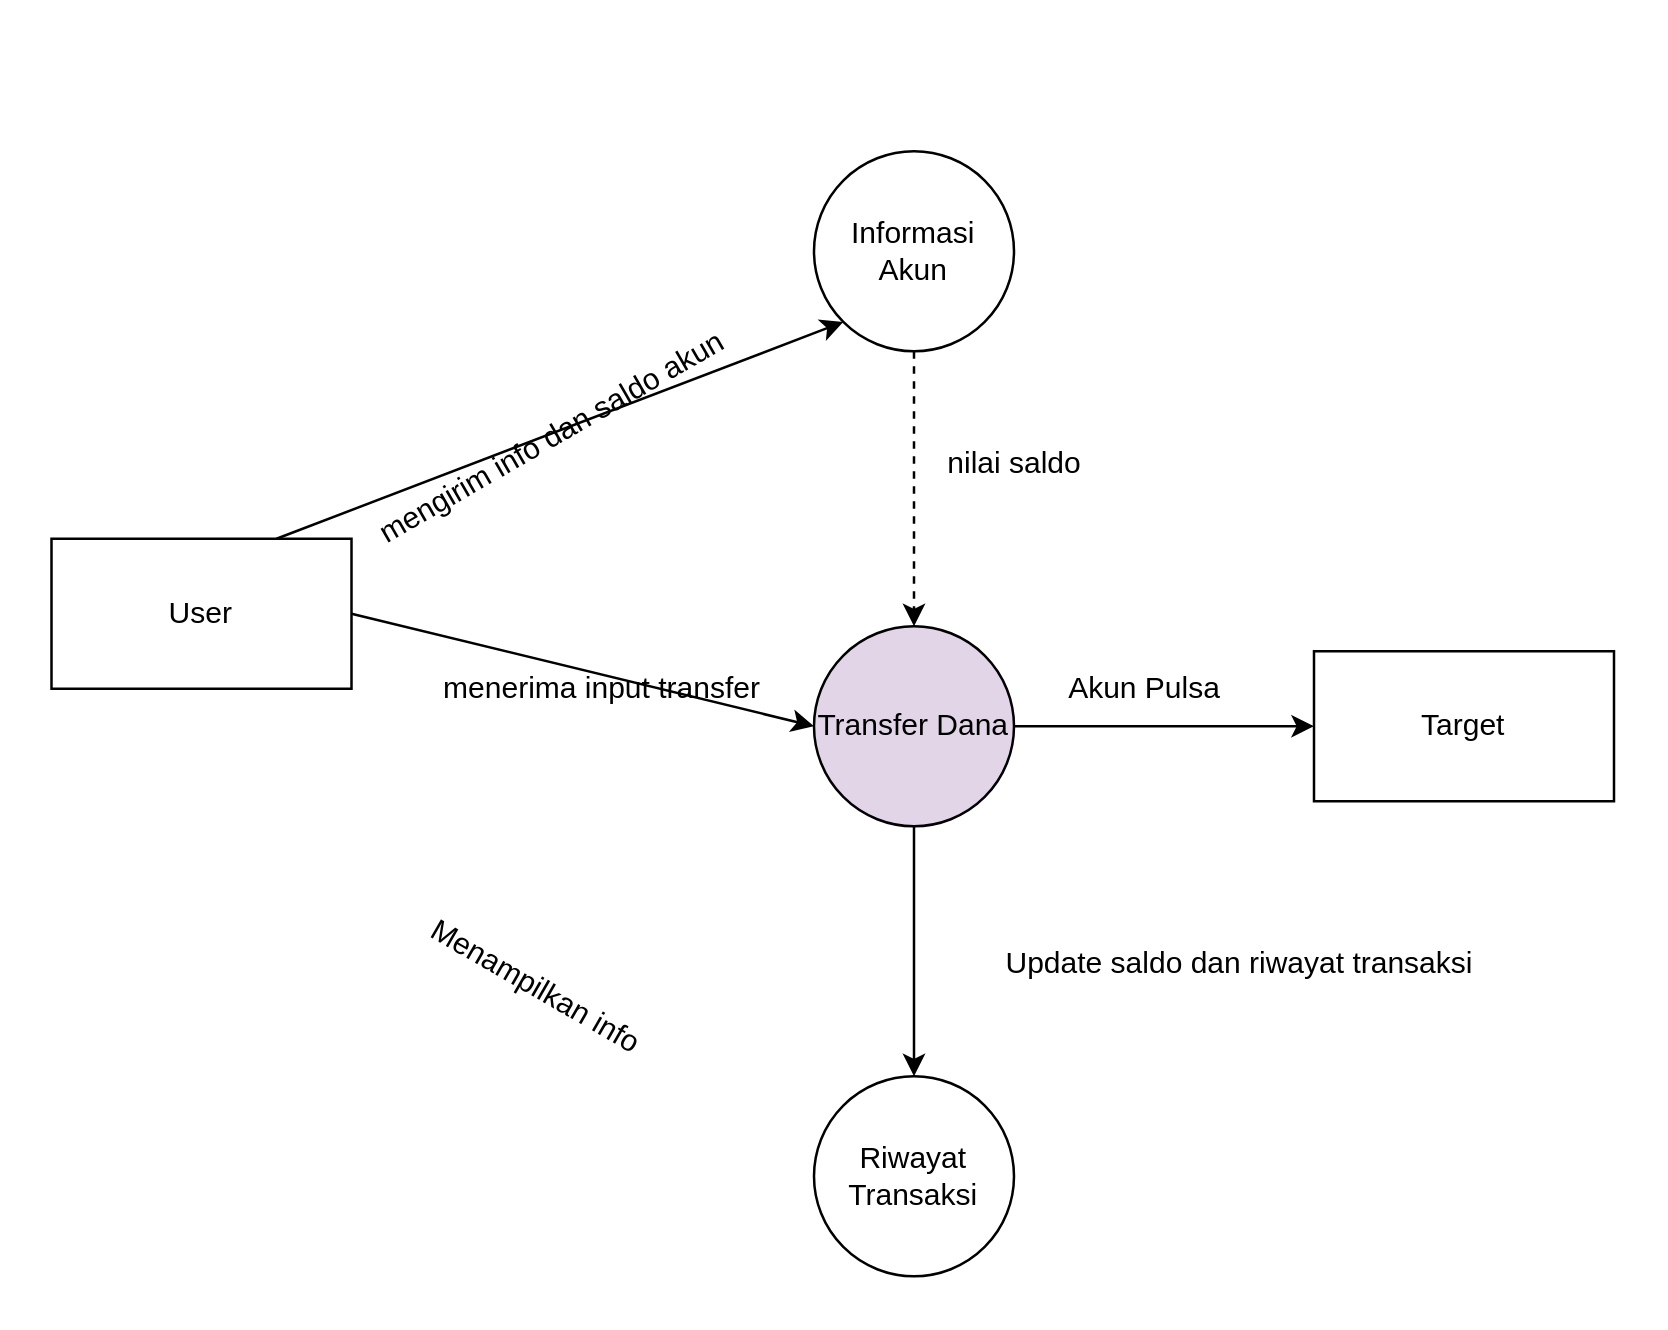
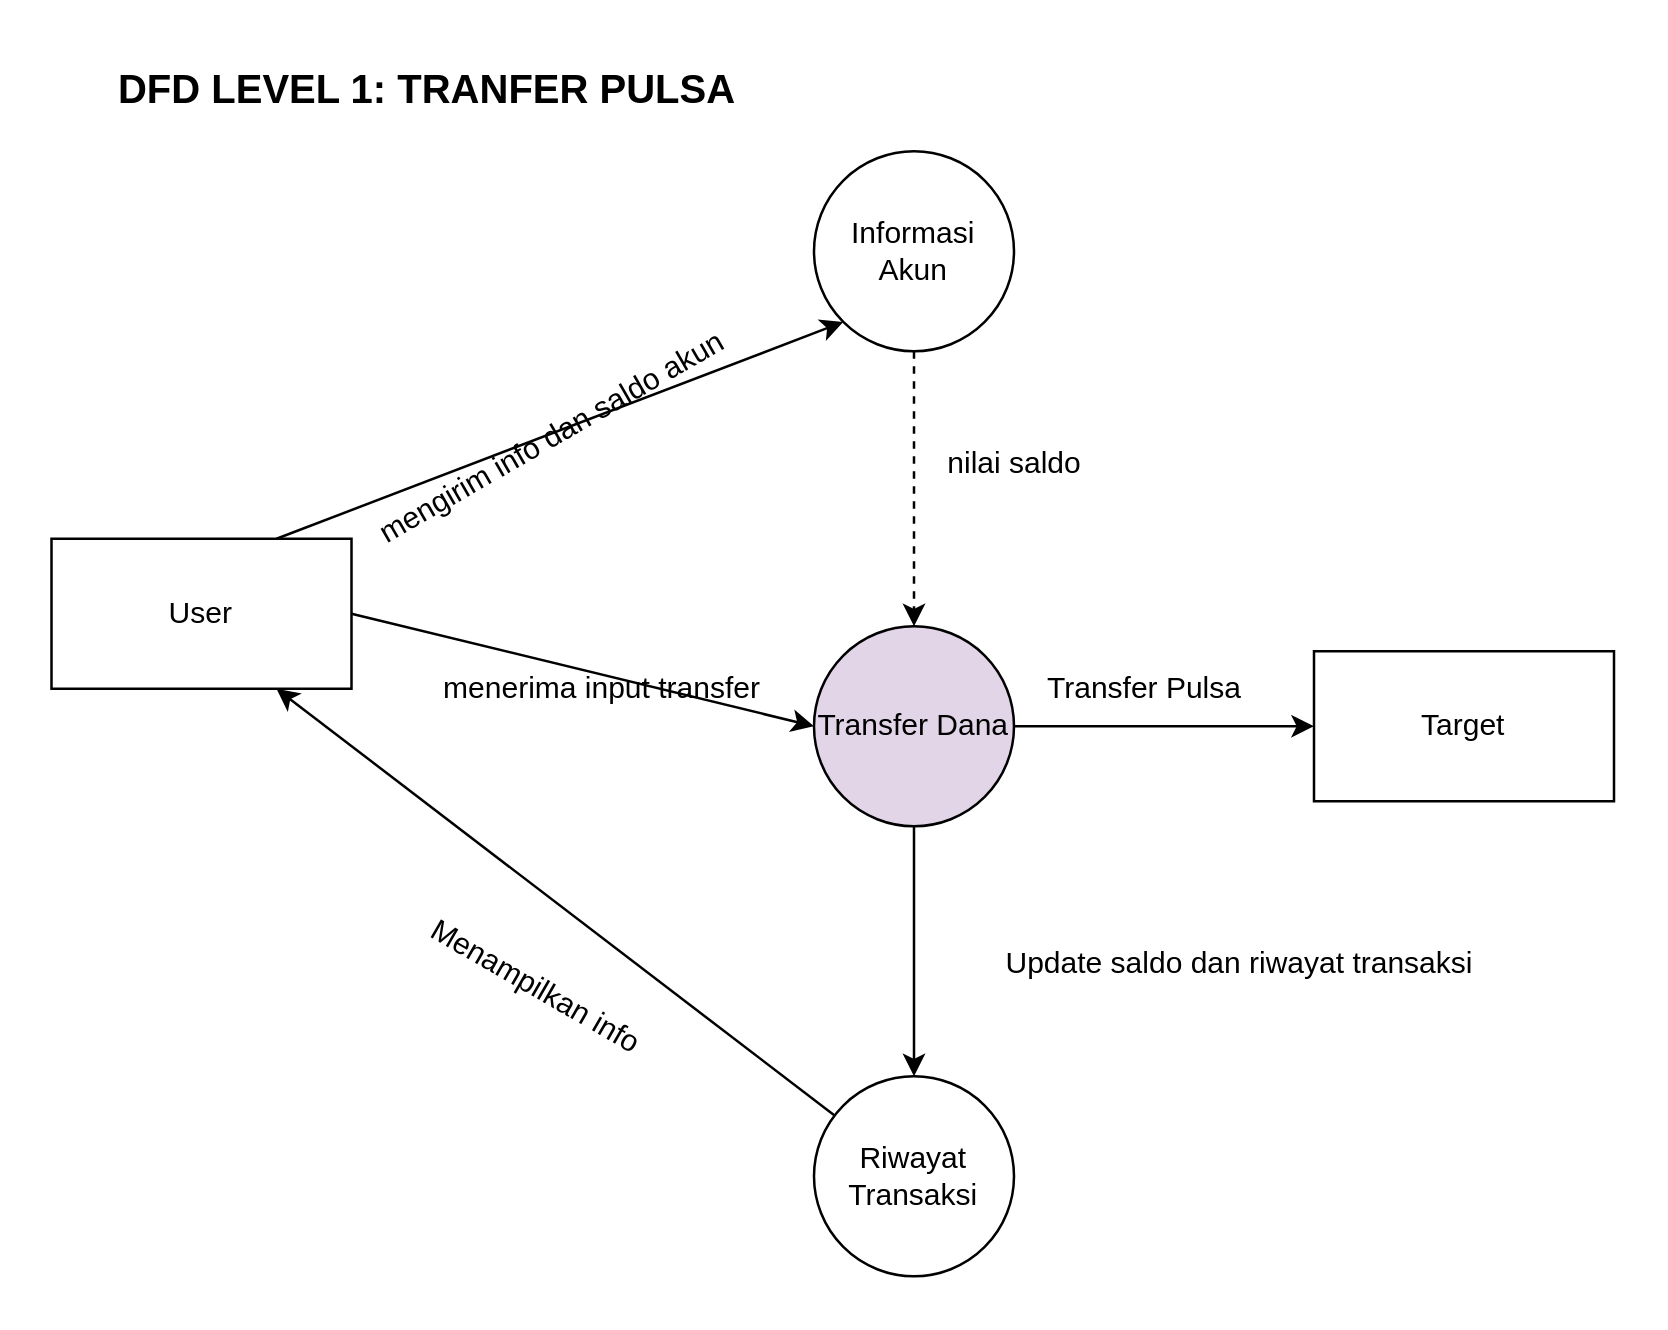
  <mxCell id="0" />
  <mxCell id="1" parent="0" />
  <mxCell id="2" value="Riwayat Transaksi" style="ellipse;whiteSpace=wrap;html=1;aspect=fixed;" vertex="1" parent="1"><mxGeometry x="325" y="430" width="80" height="80" as="geometry" /></mxCell>
  <mxCell id="3" style="edgeStyle=orthogonalEdgeStyle;rounded=0;orthogonalLoop=1;jettySize=auto;html=1;entryX=0.5;entryY=0;entryDx=0;entryDy=0;" edge="1" parent="1" source="5" target="2"><mxGeometry relative="1" as="geometry" /></mxCell>
  <mxCell id="4" style="edgeStyle=orthogonalEdgeStyle;rounded=0;orthogonalLoop=1;jettySize=auto;html=1;exitX=1;exitY=0.5;exitDx=0;exitDy=0;entryX=0;entryY=0.5;entryDx=0;entryDy=0;" edge="1" parent="1" source="5" target="11"><mxGeometry relative="1" as="geometry" /></mxCell>
  <mxCell id="5" value="Transfer Dana" style="ellipse;whiteSpace=wrap;html=1;aspect=fixed;fillColor=#e1d5e7;" vertex="1" parent="1"><mxGeometry x="325" y="250" width="80" height="80" as="geometry" /></mxCell>
  <mxCell id="6" style="edgeStyle=orthogonalEdgeStyle;rounded=0;orthogonalLoop=1;jettySize=auto;html=1;exitX=0.5;exitY=1;exitDx=0;exitDy=0;entryX=0.5;entryY=0;entryDx=0;entryDy=0;dashed=1;" edge="1" parent="1" source="7" target="5"><mxGeometry relative="1" as="geometry" /></mxCell>
  <mxCell id="7" value="Informasi Akun" style="ellipse;whiteSpace=wrap;html=1;aspect=fixed;" vertex="1" parent="1"><mxGeometry x="325" y="60" width="80" height="80" as="geometry" /></mxCell>
  <mxCell id="8" value="User" style="rounded=0;whiteSpace=wrap;html=1;" vertex="1" parent="1"><mxGeometry x="20" y="215" width="120" height="60" as="geometry" /></mxCell>
  <mxCell id="9" value="" style="endArrow=classic;html=1;rounded=0;exitX=0.75;exitY=0;exitDx=0;exitDy=0;entryX=0;entryY=1;entryDx=0;entryDy=0;strokeColor=default;" edge="1" parent="1" source="8" target="7"><mxGeometry width="50" height="50" relative="1" as="geometry"><mxPoint x="185" y="250" as="sourcePoint" /><mxPoint x="235" y="200" as="targetPoint" /></mxGeometry></mxCell>
+ <mxCell id="10" value="" style="endArrow=classic;html=1;rounded=0;entryX=0.75;entryY=1;entryDx=0;entryDy=0;" edge="1" parent="1" source="2" target="8"><mxGeometry width="50" height="50" relative="1" as="geometry"><mxPoint x="229.289" y="490" as="sourcePoint" /><mxPoint x="155" y="330" as="targetPoint" /></mxGeometry></mxCell>
  <mxCell id="11" value="Target" style="rounded=0;whiteSpace=wrap;html=1;" vertex="1" parent="1"><mxGeometry x="525" y="260" width="120" height="60" as="geometry" /></mxCell>
  <mxCell id="12" value="mengirim info dan saldo akun" style="text;html=1;align=center;verticalAlign=middle;resizable=0;points=[];autosize=1;strokeColor=none;fillColor=none;rotation=-30;" vertex="1" parent="1"><mxGeometry x="115" y="160" width="210" height="30" as="geometry" /></mxCell>
  <mxCell id="13" value="nilai saldo" style="text;html=1;align=center;verticalAlign=middle;resizable=0;points=[];autosize=1;strokeColor=none;fillColor=none;" vertex="1" parent="1"><mxGeometry x="360" y="170" width="90" height="30" as="geometry" /></mxCell>
  <mxCell id="14" value="menerima input transfer" style="text;html=1;align=center;verticalAlign=middle;resizable=0;points=[];autosize=1;strokeColor=none;fillColor=none;rotation=0;" vertex="1" parent="1"><mxGeometry x="155" y="260" width="170" height="30" as="geometry" /></mxCell>
  <mxCell id="15" value="" style="endArrow=classic;html=1;rounded=0;exitX=1;exitY=0.5;exitDx=0;exitDy=0;entryX=0;entryY=0.5;entryDx=0;entryDy=0;" edge="1" parent="1" source="8" target="5"><mxGeometry width="50" height="50" relative="1" as="geometry"><mxPoint x="165" y="310" as="sourcePoint" /><mxPoint x="345" y="340" as="targetPoint" /></mxGeometry></mxCell>
- <mxCell id="16" value="Akun Pulsa" style="text;html=1;align=center;verticalAlign=middle;resizable=0;points=[];autosize=1;strokeColor=none;fillColor=none;" vertex="1" parent="1"><mxGeometry x="402" y="260" width="110" height="30" as="geometry" /></mxCell>
+ <mxCell id="16" value="Transfer Pulsa" style="text;html=1;align=center;verticalAlign=middle;resizable=0;points=[];autosize=1;strokeColor=none;fillColor=none;" vertex="1" parent="1"><mxGeometry x="402" y="260" width="110" height="30" as="geometry" /></mxCell>
  <mxCell id="17" value="Update saldo dan riwayat transaksi" style="text;html=1;align=center;verticalAlign=middle;resizable=0;points=[];autosize=1;strokeColor=none;fillColor=none;" vertex="1" parent="1"><mxGeometry x="375" y="370" width="240" height="30" as="geometry" /></mxCell>
  <mxCell id="18" value="Menampilkan info&amp;nbsp;" style="text;html=1;align=center;verticalAlign=middle;resizable=0;points=[];autosize=1;strokeColor=none;fillColor=none;rotation=30;" vertex="1" parent="1"><mxGeometry x="145" y="380" width="140" height="30" as="geometry" /></mxCell>
+ <mxCell id="19" value="DFD LEVEL 1: TRANFER PULSA" style="text;html=1;align=center;verticalAlign=middle;resizable=0;points=[];autosize=1;strokeColor=none;fillColor=none;fontStyle=1;fontSize=16;" vertex="1" parent="1"><mxGeometry x="35" y="20" width="270" height="30" as="geometry" /></mxCell>
